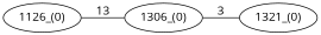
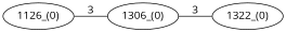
  graph {
    fontname="Open Sans"
    rankdir=LR
    node [fontname="Open Sans" weight=0]
    edge [fontname="Open Sans"]
    "1306_(0)"
-   "1322_(0)" [label="1321_(0)"]
+   "1322_(0)"
    n3 [label="1126_(0)"]
    "1306_(0)" -- "1322_(0)" [label=3 weight=3]
-   n3 -- "1306_(0)" [label=13 weight=13]
+   n3 -- "1306_(0)" [label=3 weight=13]
  }
